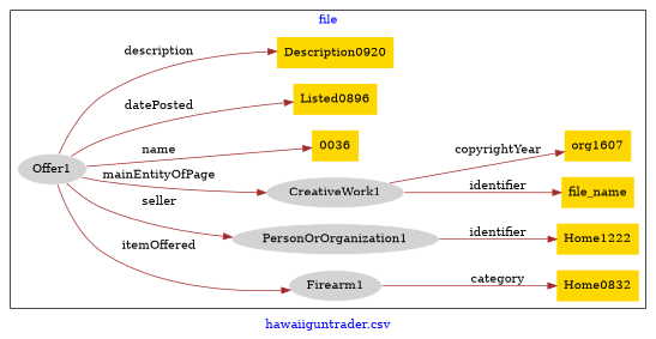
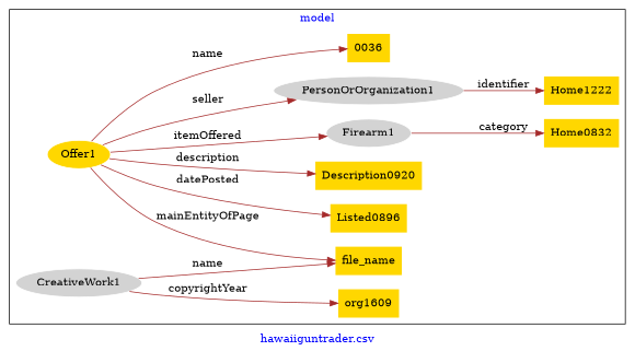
  digraph {
    fontcolor=blue
    label="hawaiiguntrader.csv"
    rankdir=LR
    remincross=true
    node [fillcolor=gold style=filled shape=plaintext]
    edge [color=brown fontcolor=black]
-   n1 [color=white fillcolor=lightgray label=Offer1 shape=""]
+   n1 [color=white label=Offer1 shape=""]
    n2 [color=white fillcolor=lightgray label=Firearm1 shape=""]
    n3 [color=white fillcolor=lightgray label=PersonOrOrganization1 shape=""]
    n4 [color=white fillcolor=lightgray label=CreativeWork1 shape=""]
    n5 [label=0036]
    n6 [label=Listed0896]
    n7 [label=Home0832]
    n8 [label=file_name]
-   n9 [label=org1607]
+   n9 [label=org1609]
    n10 [label=Home1222]
    n11 [label=Description0920]
    subgraph cluster_1 {
-     label=file
+     label=model
      n1
      n2
      n3
      n4
      n5
      n6
      n7
      n8
      n9
      n10
      n11
    }
    n1 -> n2 [label=itemOffered]
    n1 -> n3 [label=seller]
-   n1 -> n4 [label=mainEntityOfPage]
+   n1 -> n8 [label=mainEntityOfPage]
    n1 -> n5 [label=name]
    n1 -> n6 [label=datePosted]
    n1 -> n11 [label=description]
    n2 -> n7 [label=category]
    n3 -> n10 [label=identifier]
-   n4 -> n8 [label=identifier]
+   n4 -> n8 [label=name]
    n4 -> n9 [label=copyrightYear]
  }
